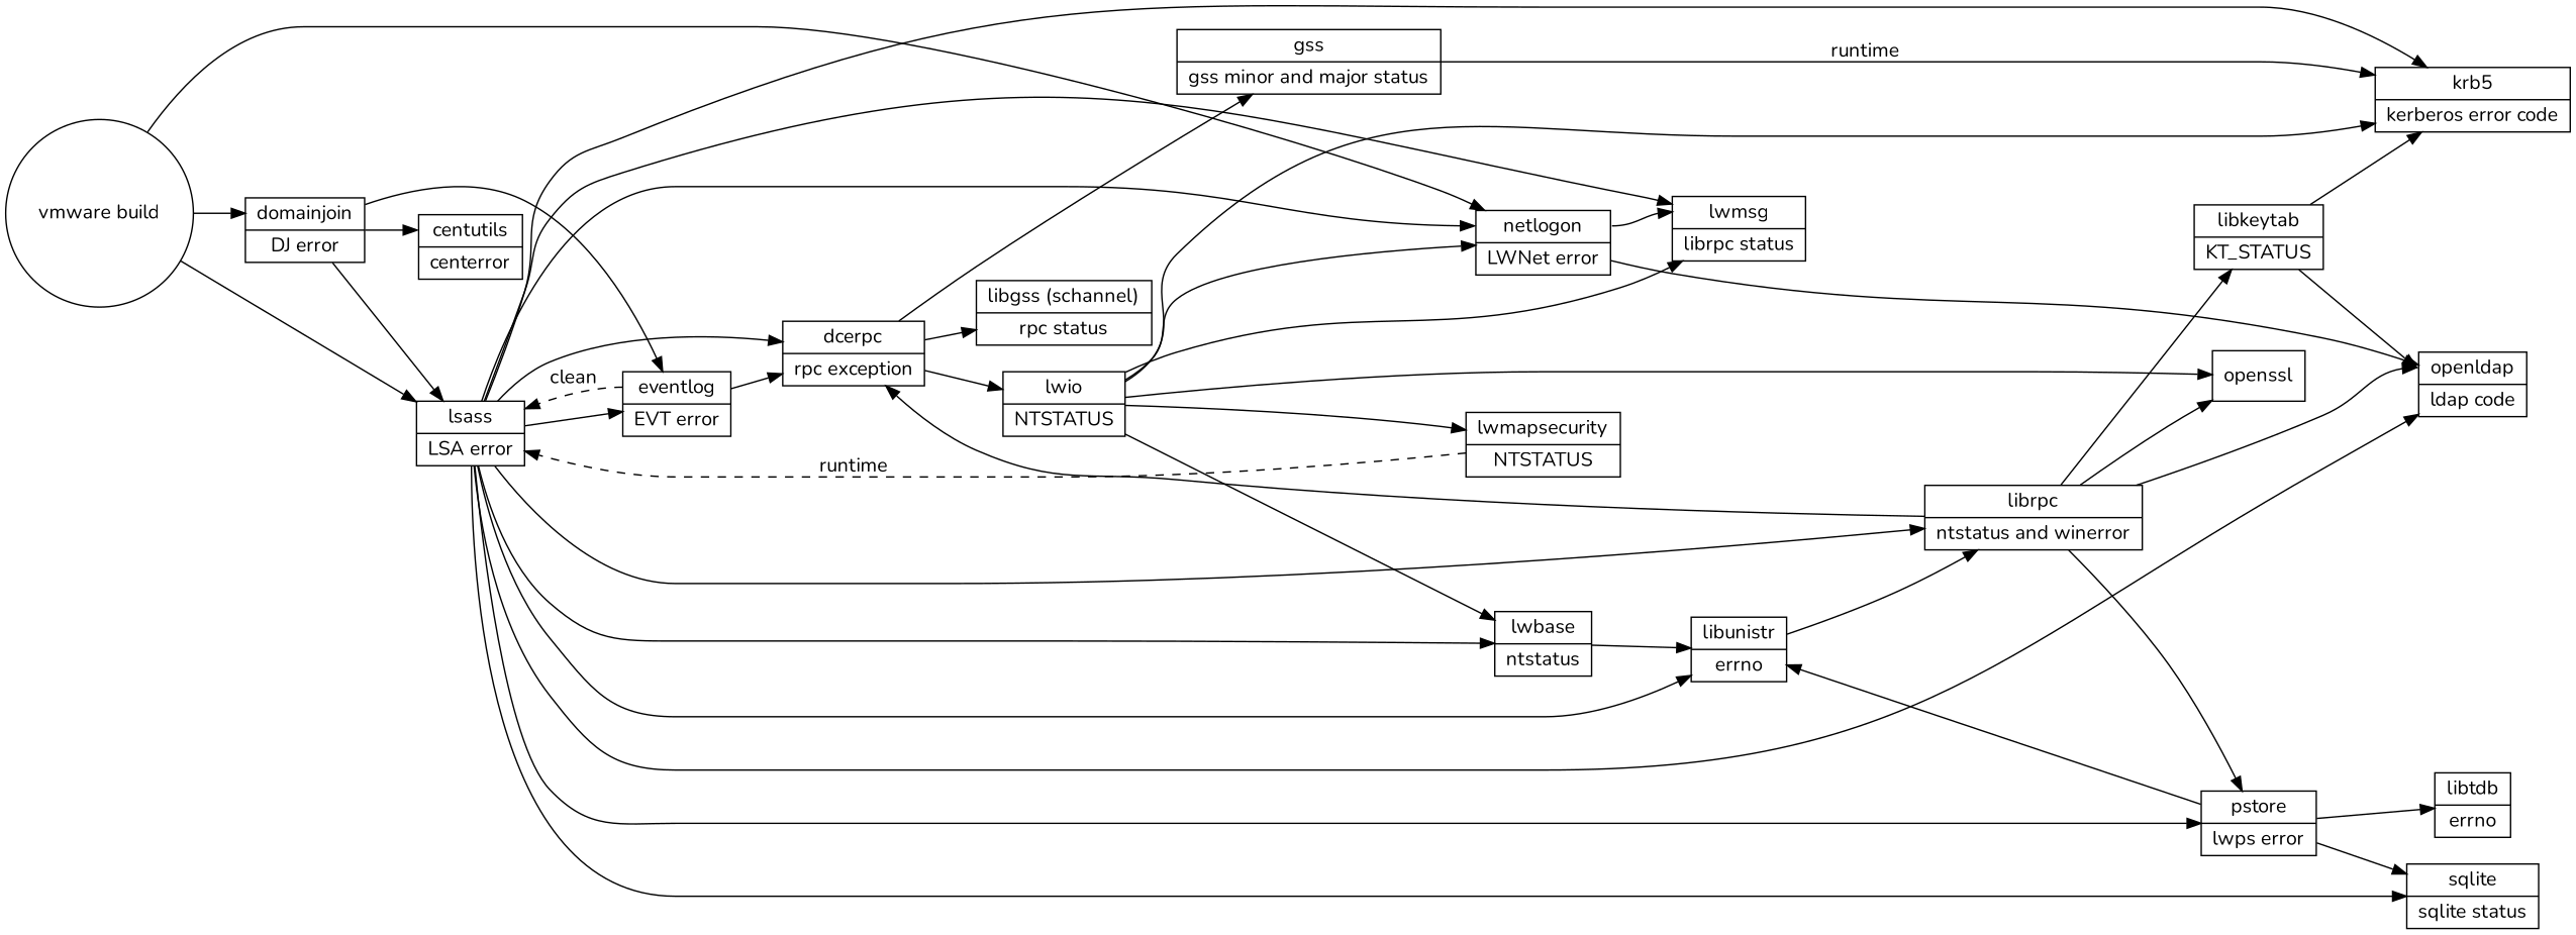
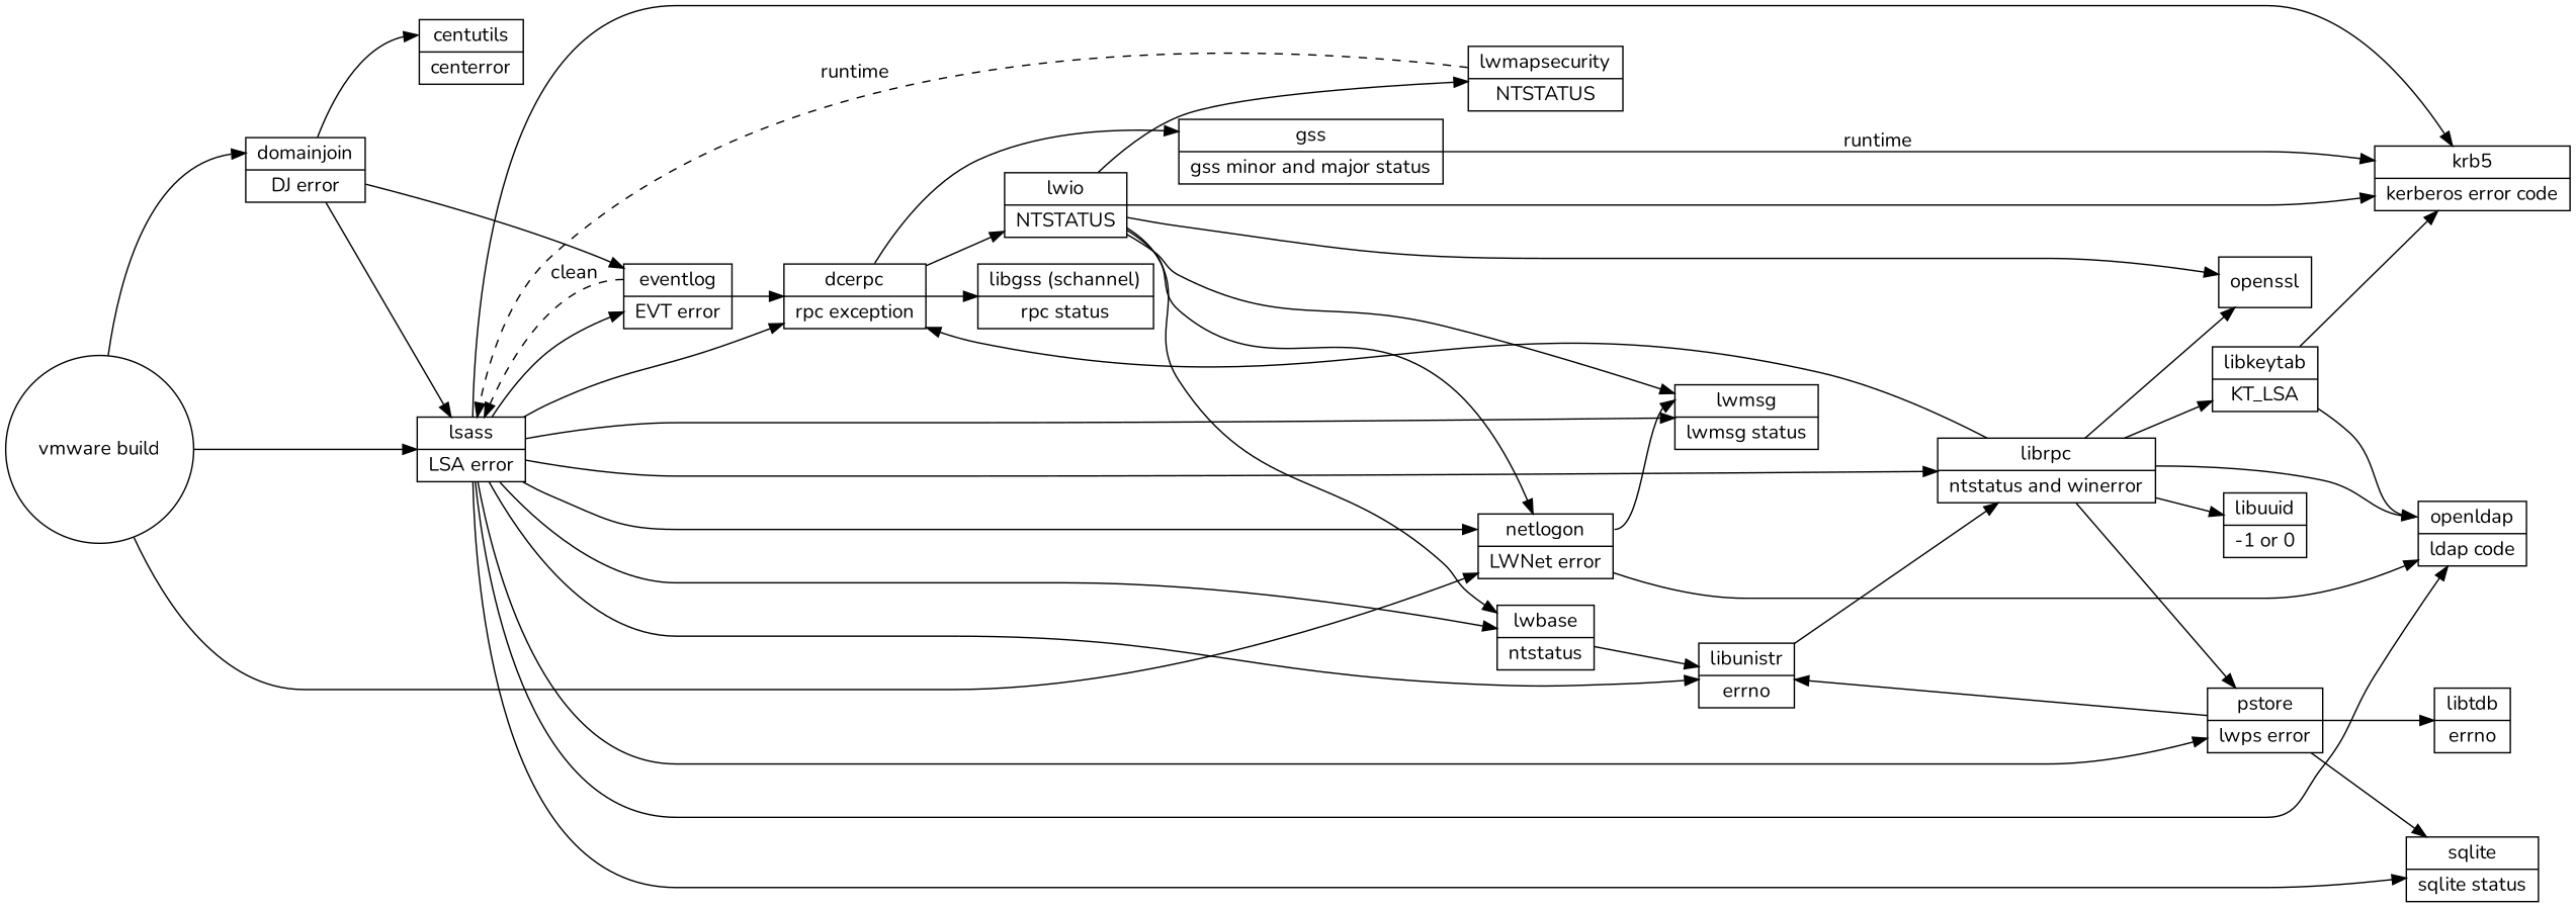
  digraph {
    fontname=Nunito
    rankdir=LR
    node [fontname=Nunito shape=record]
    edge [fontname=Nunito]
    n1 [label="vmware build" shape=circle]
    n2 [label="<n>domainjoin|DJ error"]
    n3 [label="lsass|LSA error"]
    n4 [label="<n>netlogon|LWNet error"]
    n5 [label="<n>centutils|centerror"]
    n6 [label="<n>eventlog|EVT error"]
-   n7 [label="<n>lwmsg|librpc status"]
+   n7 [label="<n>lwmsg|lwmsg status"]
    n8 [label="pstore|lwps error"]
    n9 [label="<n>openldap|ldap code"]
    n10 [label="dcerpc|rpc exception"]
    n11 [label="krb5|kerberos error code"]
    n12 [label="librpc|ntstatus and winerror"]
    n13 [label="sqlite|sqlite status"]
    n14 [label="lwbase|ntstatus"]
    n15 [label="libunistr|errno"]
    n16 [label="libtdb|errno"]
    n17 [label="gss|gss minor and major status"]
    n18 [label="libgss (schannel)|rpc status"]
    n19 [label="lwio|NTSTATUS"]
    n20 [label=openssl]
-   n21 [label="libkeytab|KT_STATUS"]
+   n21 [label="libkeytab|KT_LSA"]
+   n22 [label="libuuid|-1 or 0"]
    n23 [label="lwmapsecurity|NTSTATUS"]
    n1 -> n2 [headport=n]
    n1 -> n3
    n1 -> n4
    n2 -> n3
    n2 -> n5 [headport=n]
    n2 -> n6
    n3 -> n4 [headport=n]
    n3 -> n6
    n3 -> n7
    n3 -> n8
    n3 -> n9
    n3 -> n10
    n3 -> n11
    n3 -> n12
    n3 -> n13
    n3 -> n14
    n3 -> n15
    n4 -> n7 [headport=n tailport=n]
    n4 -> n9
    n6 -> n3 [label=clean style=dashed tailport=n]
    n6 -> n10
    n8 -> n13
    n8 -> n15
    n8 -> n16
    n10 -> n17
    n10 -> n18
    n10 -> n19
    n12 -> n8
    n12 -> n9 [headport=n]
    n12 -> n10
    n12 -> n20
    n12 -> n21
+   n12 -> n22
    n14 -> n15
    n15 -> n12
    n17 -> n11 [label=runtime]
    n19 -> n4
    n19 -> n7
    n19 -> n11
    n19 -> n14
    n19 -> n20
    n19 -> n23
    n21 -> n9 [headport=n]
    n21 -> n11
    n23 -> n3 [label=runtime style=dashed]
  }
